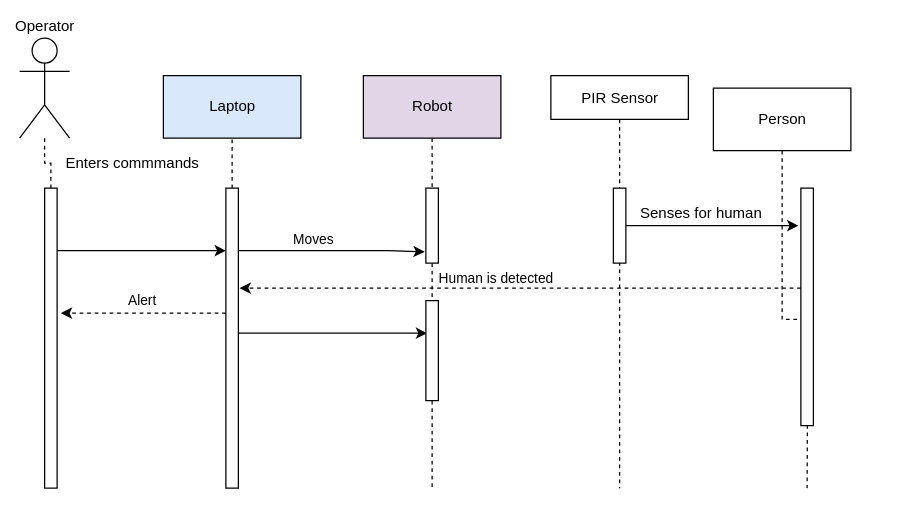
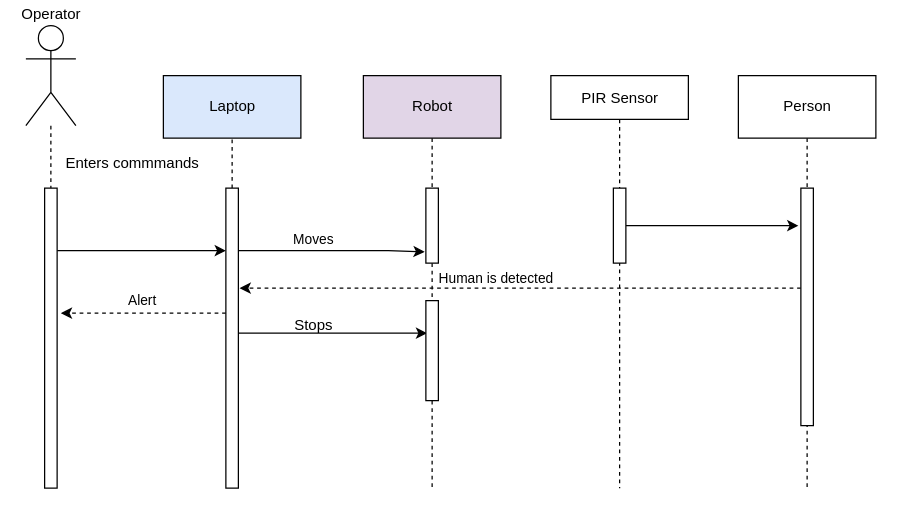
  <mxCell id="0" />
  <mxCell id="1" parent="0" />
  <mxCell id="2" value="" style="edgeStyle=orthogonalEdgeStyle;rounded=0;orthogonalLoop=1;jettySize=auto;html=1;dashed=1;endArrow=none;endFill=0;" edge="1" parent="1" source="3" target="5"><mxGeometry relative="1" as="geometry" /></mxCell>
- <mxCell id="3" value="&lt;div&gt;Operator&lt;/div&gt;" style="shape=umlActor;verticalLabelPosition=top;verticalAlign=bottom;html=1;outlineConnect=0;labelPosition=center;align=center;" vertex="1" parent="1"><mxGeometry x="15" y="30" width="40" height="80" as="geometry" /></mxCell>
+ <mxCell id="3" value="&lt;div&gt;Operator&lt;/div&gt;" style="shape=umlActor;verticalLabelPosition=top;verticalAlign=bottom;html=1;outlineConnect=0;labelPosition=center;align=center;" vertex="1" parent="1"><mxGeometry x="20" y="20" width="40" height="80" as="geometry" /></mxCell>
  <mxCell id="4" value="" style="edgeStyle=orthogonalEdgeStyle;rounded=0;orthogonalLoop=1;jettySize=auto;html=1;labelPosition=center;verticalLabelPosition=top;align=center;verticalAlign=bottom;" edge="1" parent="1" source="5" target="13"><mxGeometry relative="1" as="geometry"><Array as="points"><mxPoint x="140" y="200" /><mxPoint x="140" y="200" /></Array></mxGeometry></mxCell>
  <mxCell id="5" value="" style="html=1;points=[];perimeter=orthogonalPerimeter;" vertex="1" parent="1"><mxGeometry x="35" y="150" width="10" height="240" as="geometry" /></mxCell>
  <mxCell id="6" value="Laptop" style="html=1;fillColor=#dae8fc;" vertex="1" parent="1"><mxGeometry x="130" y="60" width="110" height="50" as="geometry" /></mxCell>
  <mxCell id="7" value="" style="edgeStyle=orthogonalEdgeStyle;rounded=0;orthogonalLoop=1;jettySize=auto;html=1;dashed=1;endArrow=none;endFill=0;" edge="1" parent="1" source="13" target="6"><mxGeometry relative="1" as="geometry" /></mxCell>
  <mxCell id="8" value="" style="edgeStyle=none;rounded=0;orthogonalLoop=1;jettySize=auto;html=1;endArrow=classic;endFill=1;entryX=-0.1;entryY=0.85;entryDx=0;entryDy=0;entryPerimeter=0;" edge="1" parent="1" source="13" target="19"><mxGeometry relative="1" as="geometry"><mxPoint x="336" y="200" as="targetPoint" /><Array as="points"><mxPoint x="310" y="200" /></Array></mxGeometry></mxCell>
  <mxCell id="9" value="&lt;div&gt;Moves&lt;/div&gt;" style="edgeLabel;html=1;align=center;verticalAlign=bottom;resizable=0;points=[];labelPosition=center;verticalLabelPosition=top;" vertex="1" connectable="0" parent="8"><mxGeometry x="-0.208" y="1" relative="1" as="geometry"><mxPoint as="offset" /></mxGeometry></mxCell>
  <mxCell id="10" value="" style="edgeStyle=none;rounded=0;orthogonalLoop=1;jettySize=auto;html=1;endArrow=classic;endFill=1;entryX=0.1;entryY=0.325;entryDx=0;entryDy=0;entryPerimeter=0;" edge="1" parent="1" source="13" target="29"><mxGeometry relative="1" as="geometry" /></mxCell>
  <mxCell id="11" value="" style="edgeStyle=none;rounded=0;orthogonalLoop=1;jettySize=auto;html=1;endArrow=classic;endFill=1;dashed=1;" edge="1" parent="1" source="13"><mxGeometry relative="1" as="geometry"><mxPoint x="48" y="250" as="targetPoint" /><Array as="points"><mxPoint x="130" y="250" /></Array></mxGeometry></mxCell>
  <mxCell id="12" value="&lt;div&gt;Alert&lt;/div&gt;" style="edgeLabel;html=1;align=center;verticalAlign=bottom;resizable=0;points=[];labelPosition=center;verticalLabelPosition=top;" vertex="1" connectable="0" parent="11"><mxGeometry x="0.03" y="-2" relative="1" as="geometry"><mxPoint as="offset" /></mxGeometry></mxCell>
  <mxCell id="13" value="" style="html=1;points=[];perimeter=orthogonalPerimeter;" vertex="1" parent="1"><mxGeometry x="180" y="150" width="10" height="240" as="geometry" /></mxCell>
  <mxCell id="14" value="Enters commmands" style="text;html=1;align=center;verticalAlign=middle;resizable=0;points=[];autosize=1;" vertex="1" parent="1"><mxGeometry x="45" y="120" width="120" height="20" as="geometry" /></mxCell>
  <mxCell id="15" value="" style="edgeStyle=orthogonalEdgeStyle;rounded=0;orthogonalLoop=1;jettySize=auto;html=1;endArrow=none;endFill=0;dashed=1;" edge="1" parent="1" source="29"><mxGeometry relative="1" as="geometry"><mxPoint x="345" y="390" as="targetPoint" /></mxGeometry></mxCell>
  <mxCell id="16" value="" style="edgeStyle=none;rounded=0;orthogonalLoop=1;jettySize=auto;html=1;endArrow=none;endFill=0;dashed=1;" edge="1" parent="1" source="17" target="19"><mxGeometry relative="1" as="geometry" /></mxCell>
  <mxCell id="17" value="Robot" style="html=1;fillColor=#e1d5e7;" vertex="1" parent="1"><mxGeometry x="290" y="60" width="110" height="50" as="geometry" /></mxCell>
  <mxCell id="18" value="" style="edgeStyle=none;rounded=0;orthogonalLoop=1;jettySize=auto;html=1;endArrow=none;endFill=0;dashed=1;" edge="1" parent="1" source="19" target="29"><mxGeometry relative="1" as="geometry" /></mxCell>
  <mxCell id="19" value="" style="html=1;points=[];perimeter=orthogonalPerimeter;" vertex="1" parent="1"><mxGeometry x="340" y="150" width="10" height="60" as="geometry" /></mxCell>
  <mxCell id="20" value="" style="edgeStyle=orthogonalEdgeStyle;rounded=0;orthogonalLoop=1;jettySize=auto;html=1;dashed=1;endArrow=none;endFill=0;" edge="1" parent="1" source="21"><mxGeometry relative="1" as="geometry"><mxPoint x="495" y="390" as="targetPoint" /></mxGeometry></mxCell>
  <mxCell id="21" value="PIR Sensor" style="html=1;" vertex="1" parent="1"><mxGeometry x="440" y="60" width="110" height="35" as="geometry" /></mxCell>
  <mxCell id="22" value="" style="rounded=0;orthogonalLoop=1;jettySize=auto;html=1;endArrow=classic;endFill=1;" edge="1" parent="1" source="23"><mxGeometry relative="1" as="geometry"><mxPoint x="638" y="180" as="targetPoint" /></mxGeometry></mxCell>
  <mxCell id="23" value="" style="html=1;points=[];perimeter=orthogonalPerimeter;" vertex="1" parent="1"><mxGeometry x="490" y="150" width="10" height="60" as="geometry" /></mxCell>
  <mxCell id="24" value="" style="edgeStyle=orthogonalEdgeStyle;rounded=0;orthogonalLoop=1;jettySize=auto;html=1;dashed=1;endArrow=none;endFill=0;" edge="1" parent="1" source="25"><mxGeometry relative="1" as="geometry"><mxPoint x="645" y="390" as="targetPoint" /></mxGeometry></mxCell>
- <mxCell id="25" value="Person" style="html=1;" vertex="1" parent="1"><mxGeometry x="570" y="70" width="110" height="50" as="geometry" /></mxCell>
+ <mxCell id="25" value="Person" style="html=1;" vertex="1" parent="1"><mxGeometry x="590" y="60" width="110" height="50" as="geometry" /></mxCell>
  <mxCell id="26" value="" style="rounded=0;orthogonalLoop=1;jettySize=auto;html=1;endArrow=classic;endFill=1;dashed=1;" edge="1" parent="1" source="28"><mxGeometry relative="1" as="geometry"><mxPoint x="191" y="230" as="targetPoint" /><Array as="points"><mxPoint x="370" y="230" /></Array></mxGeometry></mxCell>
  <mxCell id="27" value="&lt;div&gt;Human is detected&lt;/div&gt;" style="edgeLabel;html=1;align=center;verticalAlign=bottom;resizable=0;points=[];labelPosition=center;verticalLabelPosition=top;" vertex="1" connectable="0" parent="26"><mxGeometry x="0.092" relative="1" as="geometry"><mxPoint as="offset" /></mxGeometry></mxCell>
  <mxCell id="28" value="" style="html=1;points=[];perimeter=orthogonalPerimeter;" vertex="1" parent="1"><mxGeometry x="640" y="150" width="10" height="190" as="geometry" /></mxCell>
  <mxCell id="29" value="" style="html=1;points=[];perimeter=orthogonalPerimeter;" vertex="1" parent="1"><mxGeometry x="340" y="240" width="10" height="80" as="geometry" /></mxCell>
- <mxCell id="31" value="Senses for human" style="text;html=1;align=center;verticalAlign=middle;resizable=0;points=[];autosize=1;" vertex="1" parent="1"><mxGeometry x="505" y="160" width="110" height="20" as="geometry" /></mxCell>
+ <mxCell id="30" value="Stops" style="text;html=1;align=center;verticalAlign=middle;resizable=0;points=[];autosize=1;" vertex="1" parent="1"><mxGeometry x="225" y="250" width="50" height="20" as="geometry" /></mxCell>
